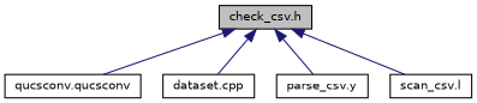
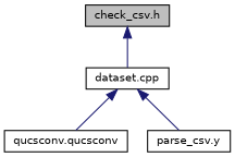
  digraph {
    node [color=black fillcolor=white fontname=Helvetica fontsize=10 shape=record style=filled]
    edge [color=midnightblue dir=back fontname=Helvetica fontsize=10 labelfontname=Helvetica labelfontsize=10 style=solid]
    n1 [fillcolor=grey75 fontcolor=black height=0.2 label="check_csv.h" width=0.4]
    n2 [height=0.2 label="qucsconv.qucsconv" width=0.4]
    n3 [height=0.2 label="dataset.cpp" width=0.4]
    n4 [height=0.2 label="parse_csv.y" width=0.4]
-   n5 [height=0.2 label="scan_csv.l" width=0.4]
-   n1 -> n2
+   n3 -> n2
    n1 -> n3
-   n1 -> n4
-   n1 -> n5
+   n3 -> n4
  }
